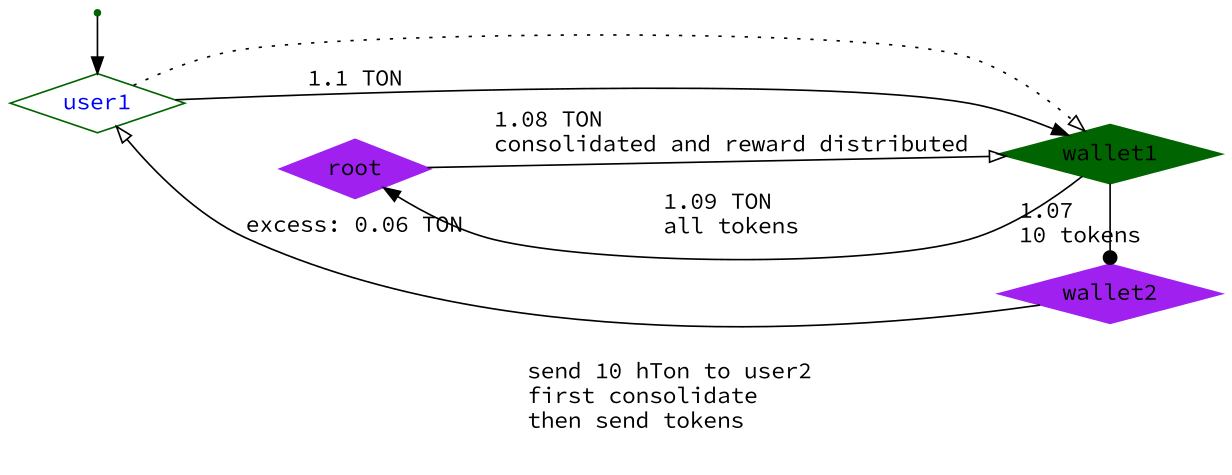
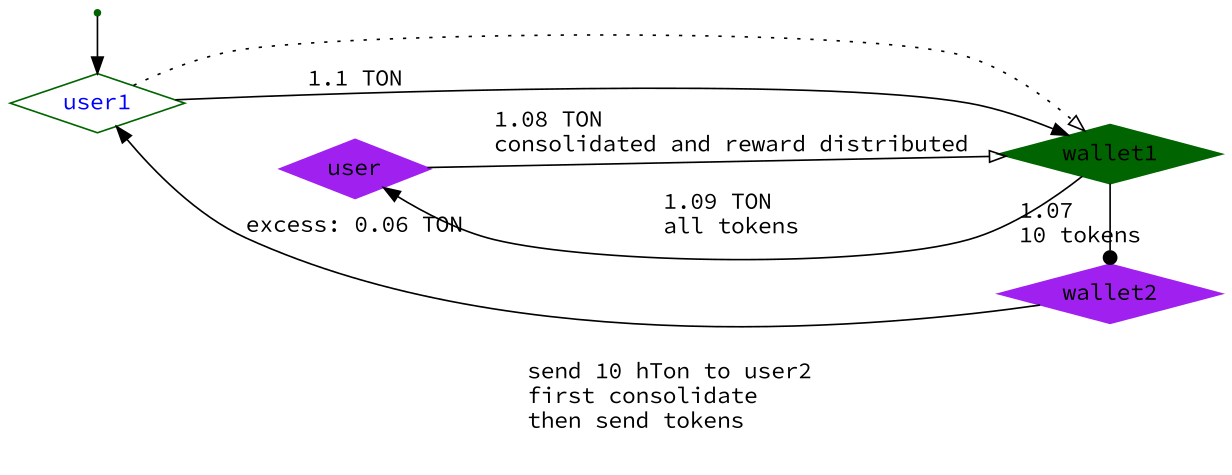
  digraph {
    fontname="Source Code Pro"
    label="\n        send 10 hTon to user2\l        first consolidate\l        then send tokens\l        "
    rankdir=LR
    splines=spline
    node [color=darkgreen fontname="Source Code Pro" shape=diamond style=filled]
    edge [arrowhead=normal fontname="Source Code Pro"]
    external [shape=point style=""]
    user1 [fontcolor=blue style=""]
    wallet1
    wallet2 [color=purple]
-   root [color=purple]
+   root [color=purple label=user]
    subgraph sub_1 {
      rank=min
      external
      user1
    }
    subgraph sub_2 {
      rank=max
      wallet1
      wallet2
    }
    external -> user1
    user1 -> wallet1 [arrowhead=onormal style=dotted]
    user1 -> wallet1 [label="1.1 TON"]
    user1 -> root [style=invis arrowhead=""]
    wallet1 -> wallet2 [arrowhead=dot label="1.07\l10 tokens\l"]
    wallet1 -> root [label="1.09 TON\lall tokens\l"]
-   wallet2 -> user1 [arrowhead=onormal label="excess: 0.06 TON"]
+   wallet2 -> user1 [label="excess: 0.06 TON"]
    root -> wallet1 [arrowhead=onormal label="1.08 TON\lconsolidated and reward distributed\l"]
  }
